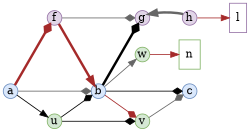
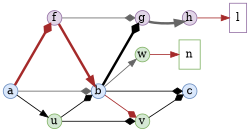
  digraph {
    bgcolor=white
    rankdir=LR
    node [color="#9673a6" fillcolor="#e1d5e7" fixedsize=true fontcolor=black group=gbox1 shape=circle style=filled]
    edge [arrowhead=diamond color=gray40 weight=2]
    n1 [label=f width=0.25]
    n2 [label=g width=0.25]
    n3 [color="#6c8ebf" fillcolor="#dae8fc" group=gbox2 label=b width=0.25]
    n4 [label=h width=0.25]
    n5 [color="#6c8ebf" fillcolor="#dae8fc" group=gbox2 label=c width=0.25]
    n6 [color="#82b366" fillcolor="#d5e8d4" group=gbox3 label=v width=0.25]
    n7 [color="#82b366" fillcolor="#d5e8d4" group=gbox3 label=w width=0.25]
    n8 [fixedsize=false label=l shape=box width=0.25 style=""]
    n9 [color="#6c8ebf" fillcolor="#dae8fc" group=gbox2 label=a width=0.25]
    n10 [color="#82b366" fillcolor="#d5e8d4" group=gbox3 label=u width=0.25]
    n11 [color="#82b366" fillcolor="#d5e8d4" fixedsize=false group=gbox3 label=n shape=box width=0.25 style=""]
    n1 -> n2
    n1 -> n3 [arrowhead=normal color=brown penwidth=3]
-   n4 -> n2 [arrowhead=normal penwidth=3]
+   n2 -> n4 [arrowhead=normal penwidth=3]
    n3 -> n2 [color=black penwidth=3]
    n3 -> n5 [color=black]
    n3 -> n6 [color=brown]
    n3 -> n7 [arrowhead=normal]
    n4 -> n8 [arrowhead=normal color=brown]
-   n6 -> n5
+   n6 -> n5 [color=black]
    n7 -> n11 [arrowhead=normal color=brown]
    n9 -> n1 [color=brown penwidth=3]
    n9 -> n3
    n9 -> n10 [arrowhead=normal color=black]
    n10 -> n3 [color=black]
    n10 -> n6 [color=black]
  }
